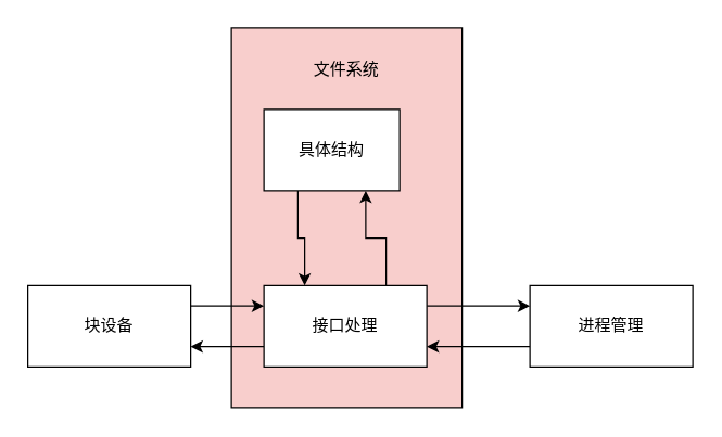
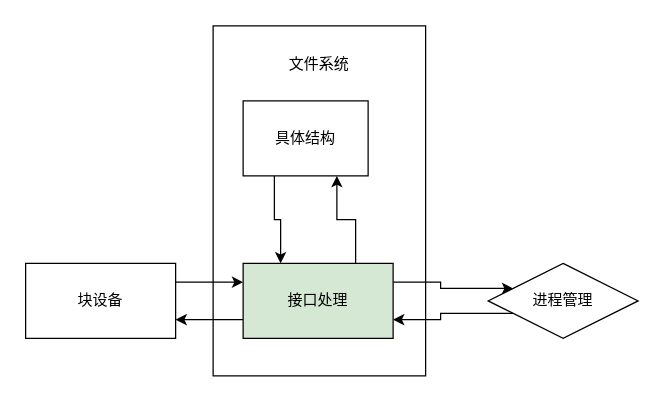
  <mxCell id="0" />
  <mxCell id="1" parent="0" />
- <mxCell id="2" value="文件系统" style="rounded=0;whiteSpace=wrap;html=1;verticalAlign=top;spacingTop=17;fillColor=#f8cecc;" vertex="1" parent="1"><mxGeometry x="170" y="20" width="170" height="280" as="geometry" /></mxCell>
+ <mxCell id="2" value="文件系统" style="rounded=0;whiteSpace=wrap;html=1;verticalAlign=top;spacingTop=17;" vertex="1" parent="1"><mxGeometry x="170" y="20" width="170" height="280" as="geometry" /></mxCell>
  <mxCell id="3" style="edgeStyle=orthogonalEdgeStyle;rounded=0;orthogonalLoop=1;jettySize=auto;html=1;exitX=0.75;exitY=0;exitDx=0;exitDy=0;entryX=0.75;entryY=1;entryDx=0;entryDy=0;" edge="1" parent="1" source="6" target="8"><mxGeometry relative="1" as="geometry" /></mxCell>
  <mxCell id="4" style="edgeStyle=orthogonalEdgeStyle;rounded=0;orthogonalLoop=1;jettySize=auto;html=1;exitX=0;exitY=0.75;exitDx=0;exitDy=0;entryX=1;entryY=0.75;entryDx=0;entryDy=0;" edge="1" parent="1" source="6" target="12"><mxGeometry relative="1" as="geometry" /></mxCell>
  <mxCell id="5" style="edgeStyle=orthogonalEdgeStyle;rounded=0;orthogonalLoop=1;jettySize=auto;html=1;exitX=1;exitY=0.25;exitDx=0;exitDy=0;entryX=0;entryY=0.25;entryDx=0;entryDy=0;" edge="1" parent="1" source="6" target="10"><mxGeometry relative="1" as="geometry" /></mxCell>
- <mxCell id="6" value="接口处理" style="rounded=0;whiteSpace=wrap;html=1;" vertex="1" parent="1"><mxGeometry x="194" y="210" width="120" height="60" as="geometry" /></mxCell>
+ <mxCell id="6" value="接口处理" style="rounded=0;whiteSpace=wrap;html=1;fillColor=#d5e8d4;" vertex="1" parent="1"><mxGeometry x="194" y="210" width="120" height="60" as="geometry" /></mxCell>
  <mxCell id="7" style="edgeStyle=orthogonalEdgeStyle;rounded=0;orthogonalLoop=1;jettySize=auto;html=1;exitX=0.25;exitY=1;exitDx=0;exitDy=0;entryX=0.25;entryY=0;entryDx=0;entryDy=0;" edge="1" parent="1" source="8" target="6"><mxGeometry relative="1" as="geometry" /></mxCell>
  <mxCell id="8" value="具体结构" style="rounded=0;whiteSpace=wrap;html=1;" vertex="1" parent="1"><mxGeometry x="194" y="80" width="100" height="60" as="geometry" /></mxCell>
  <mxCell id="9" style="edgeStyle=orthogonalEdgeStyle;rounded=0;orthogonalLoop=1;jettySize=auto;html=1;exitX=0;exitY=0.75;exitDx=0;exitDy=0;entryX=1;entryY=0.75;entryDx=0;entryDy=0;" edge="1" parent="1" source="10" target="6"><mxGeometry relative="1" as="geometry" /></mxCell>
- <mxCell id="10" value="进程管理" style="rounded=0;whiteSpace=wrap;html=1;" vertex="1" parent="1"><mxGeometry x="390" y="210" width="120" height="60" as="geometry" /></mxCell>
+ <mxCell id="10" value="进程管理" style="rhombus;whiteSpace=wrap;html=1;" vertex="1" parent="1"><mxGeometry x="390" y="210" width="120" height="60" as="geometry" /></mxCell>
  <mxCell id="11" style="edgeStyle=orthogonalEdgeStyle;rounded=0;orthogonalLoop=1;jettySize=auto;html=1;exitX=1;exitY=0.25;exitDx=0;exitDy=0;entryX=0;entryY=0.25;entryDx=0;entryDy=0;" edge="1" parent="1" source="12" target="6"><mxGeometry relative="1" as="geometry" /></mxCell>
  <mxCell id="12" value="块设备" style="rounded=0;whiteSpace=wrap;html=1;" vertex="1" parent="1"><mxGeometry x="20" y="210" width="120" height="60" as="geometry" /></mxCell>
